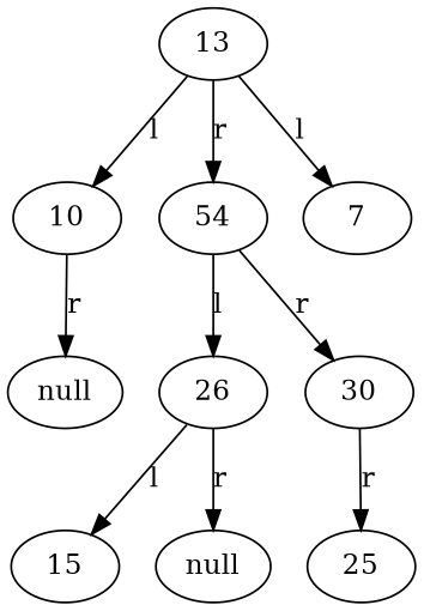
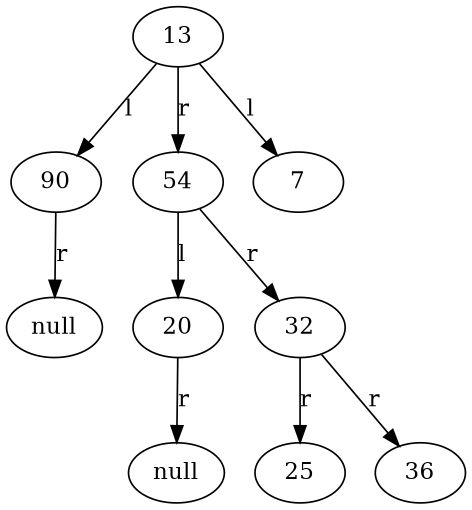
  digraph {
    13
-   10
+   10 [label=90]
    n3 [label=54]
    7
    n5 [label=null]
-   20 [label=26]
-   30
-   15
+   20
+   30 [label=32]
    n9 [label=null]
    25
+   36
    13 -> 10 [label=l]
    13 -> n3 [label=r]
    13 -> 7 [label=l]
    10 -> n5 [label=r]
    n3 -> 20 [label=l]
    n3 -> 30 [label=r]
-   20 -> 15 [label=l]
    20 -> n9 [label=r]
    30 -> 25 [label=r]
+   30 -> 36 [label=r]
  }
